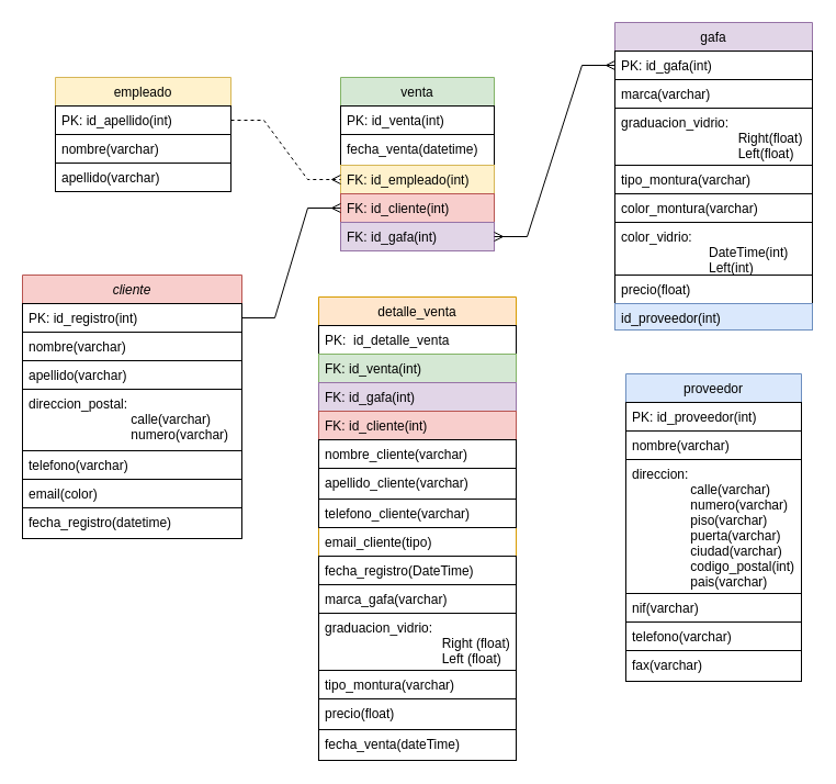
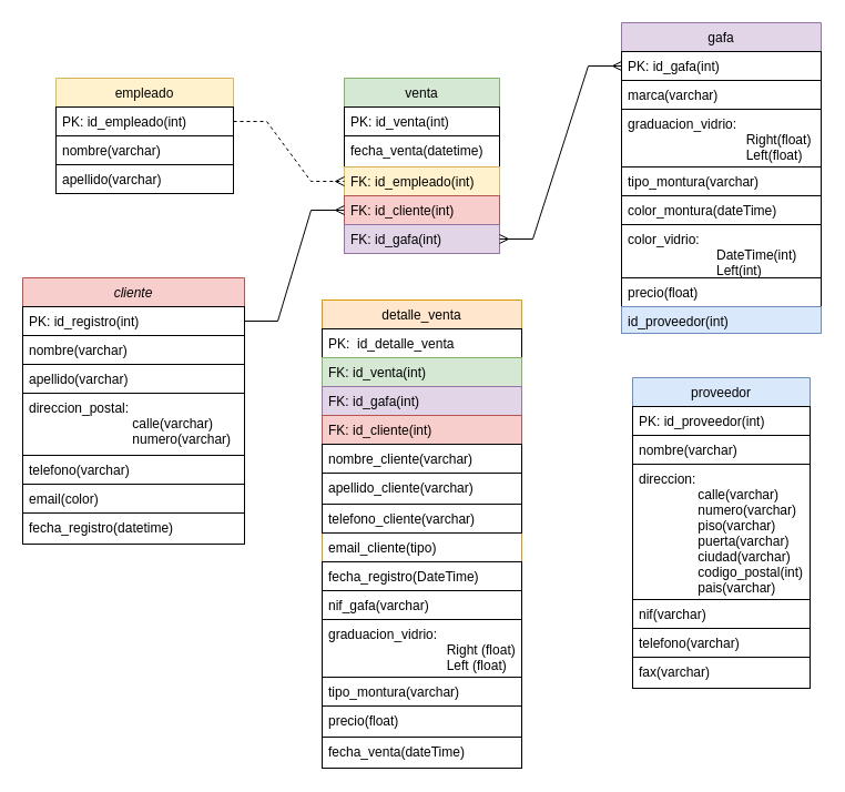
  <mxCell id="0" />
  <mxCell id="1" parent="0" />
  <mxCell id="2" value="cliente" style="swimlane;fontStyle=2;align=center;verticalAlign=top;childLayout=stackLayout;horizontal=1;startSize=26;horizontalStack=0;resizeParent=1;resizeLast=0;collapsible=1;marginBottom=0;rounded=0;shadow=0;strokeWidth=1;fillColor=#f8cecc;strokeColor=#b85450;" parent="1" vertex="1"><mxGeometry x="20" y="250" width="200" height="240" as="geometry"><mxRectangle x="230" y="140" width="160" height="26" as="alternateBounds" /></mxGeometry></mxCell>
  <mxCell id="3" value="PK: id_registro(int)" style="text;align=left;verticalAlign=top;spacingLeft=4;spacingRight=4;overflow=hidden;rotatable=0;points=[[0,0.5],[1,0.5]];portConstraint=eastwest;strokeColor=default;" parent="2" vertex="1"><mxGeometry y="26" width="200" height="26" as="geometry" /></mxCell>
  <mxCell id="4" value="nombre(varchar)" style="text;align=left;verticalAlign=top;spacingLeft=4;spacingRight=4;overflow=hidden;rotatable=0;points=[[0,0.5],[1,0.5]];portConstraint=eastwest;rounded=0;shadow=0;html=0;strokeColor=default;" parent="2" vertex="1"><mxGeometry y="52" width="200" height="26" as="geometry" /></mxCell>
  <mxCell id="5" value="apellido(varchar)" style="text;align=left;verticalAlign=top;spacingLeft=4;spacingRight=4;overflow=hidden;rotatable=0;points=[[0,0.5],[1,0.5]];portConstraint=eastwest;rounded=0;shadow=0;html=0;strokeColor=default;" parent="2" vertex="1"><mxGeometry y="78" width="200" height="26" as="geometry" /></mxCell>
  <mxCell id="6" value="direccion_postal:&#10;                            calle(varchar)&#10;                            numero(varchar)" style="text;align=left;verticalAlign=top;spacingLeft=4;spacingRight=4;overflow=hidden;rotatable=0;points=[[0,0.5],[1,0.5]];portConstraint=eastwest;rounded=0;shadow=0;html=0;strokeColor=default;" vertex="1" parent="2"><mxGeometry y="104" width="200" height="56" as="geometry" /></mxCell>
  <mxCell id="7" value="telefono(varchar)" style="text;align=left;verticalAlign=top;spacingLeft=4;spacingRight=4;overflow=hidden;rotatable=0;points=[[0,0.5],[1,0.5]];portConstraint=eastwest;rounded=0;shadow=0;html=0;strokeColor=default;" vertex="1" parent="2"><mxGeometry y="160" width="200" height="26" as="geometry" /></mxCell>
  <mxCell id="8" value="email(color)" style="text;align=left;verticalAlign=top;spacingLeft=4;spacingRight=4;overflow=hidden;rotatable=0;points=[[0,0.5],[1,0.5]];portConstraint=eastwest;rounded=0;shadow=0;html=0;strokeColor=default;" vertex="1" parent="2"><mxGeometry y="186" width="200" height="26" as="geometry" /></mxCell>
  <mxCell id="9" value="fecha_registro(datetime)" style="text;align=left;verticalAlign=top;spacingLeft=4;spacingRight=4;overflow=hidden;rotatable=0;points=[[0,0.5],[1,0.5]];portConstraint=eastwest;rounded=0;shadow=0;html=0;strokeColor=default;" vertex="1" parent="2"><mxGeometry y="212" width="200" height="28" as="geometry" /></mxCell>
  <mxCell id="10" value="empleado" style="swimlane;fontStyle=0;align=center;verticalAlign=top;childLayout=stackLayout;horizontal=1;startSize=26;horizontalStack=0;resizeParent=1;resizeLast=0;collapsible=1;marginBottom=0;rounded=0;shadow=0;strokeWidth=1;fillColor=#fff2cc;strokeColor=#d6b656;" parent="1" vertex="1"><mxGeometry x="50" y="70" width="160" height="104" as="geometry"><mxRectangle x="550" y="140" width="160" height="26" as="alternateBounds" /></mxGeometry></mxCell>
- <mxCell id="11" value="PK: id_apellido(int)" style="text;align=left;verticalAlign=top;spacingLeft=4;spacingRight=4;overflow=hidden;rotatable=0;points=[[0,0.5],[1,0.5]];portConstraint=eastwest;strokeColor=default;" parent="10" vertex="1"><mxGeometry y="26" width="160" height="26" as="geometry" /></mxCell>
+ <mxCell id="11" value="PK: id_empleado(int)" style="text;align=left;verticalAlign=top;spacingLeft=4;spacingRight=4;overflow=hidden;rotatable=0;points=[[0,0.5],[1,0.5]];portConstraint=eastwest;strokeColor=default;" parent="10" vertex="1"><mxGeometry y="26" width="160" height="26" as="geometry" /></mxCell>
  <mxCell id="12" value="nombre(varchar)" style="text;align=left;verticalAlign=top;spacingLeft=4;spacingRight=4;overflow=hidden;rotatable=0;points=[[0,0.5],[1,0.5]];portConstraint=eastwest;rounded=0;shadow=0;html=0;strokeColor=default;" parent="10" vertex="1"><mxGeometry y="52" width="160" height="26" as="geometry" /></mxCell>
  <mxCell id="13" value="apellido(varchar)" style="text;align=left;verticalAlign=top;spacingLeft=4;spacingRight=4;overflow=hidden;rotatable=0;points=[[0,0.5],[1,0.5]];portConstraint=eastwest;rounded=0;shadow=0;html=0;strokeColor=default;" parent="10" vertex="1"><mxGeometry y="78" width="160" height="26" as="geometry" /></mxCell>
  <mxCell id="14" value="gafa" style="swimlane;fontStyle=0;align=center;verticalAlign=top;childLayout=stackLayout;horizontal=1;startSize=26;horizontalStack=0;resizeParent=1;resizeLast=0;collapsible=1;marginBottom=0;rounded=0;shadow=0;strokeWidth=1;fillColor=#e1d5e7;strokeColor=#9673a6;" vertex="1" parent="1"><mxGeometry x="560" y="20" width="180" height="280" as="geometry"><mxRectangle x="550" y="140" width="160" height="26" as="alternateBounds" /></mxGeometry></mxCell>
  <mxCell id="15" value="PK: id_gafa(int)" style="text;align=left;verticalAlign=top;spacingLeft=4;spacingRight=4;overflow=hidden;rotatable=0;points=[[0,0.5],[1,0.5]];portConstraint=eastwest;strokeColor=default;" vertex="1" parent="14"><mxGeometry y="26" width="180" height="26" as="geometry" /></mxCell>
  <mxCell id="16" value="marca(varchar)" style="text;align=left;verticalAlign=top;spacingLeft=4;spacingRight=4;overflow=hidden;rotatable=0;points=[[0,0.5],[1,0.5]];portConstraint=eastwest;rounded=0;shadow=0;html=0;strokeColor=default;" vertex="1" parent="14"><mxGeometry y="52" width="180" height="26" as="geometry" /></mxCell>
  <mxCell id="17" value="graduacion_vidrio: &#10;                                Right(float)&#10;                                Left(float)" style="text;align=left;verticalAlign=top;spacingLeft=4;spacingRight=4;overflow=hidden;rotatable=0;points=[[0,0.5],[1,0.5]];portConstraint=eastwest;rounded=0;shadow=0;html=0;strokeColor=default;" vertex="1" parent="14"><mxGeometry y="78" width="180" height="52" as="geometry" /></mxCell>
  <mxCell id="18" value="tipo_montura(varchar)&#10; " style="text;align=left;verticalAlign=top;spacingLeft=4;spacingRight=4;overflow=hidden;rotatable=0;points=[[0,0.5],[1,0.5]];portConstraint=eastwest;rounded=0;shadow=0;html=0;strokeColor=default;" vertex="1" parent="14"><mxGeometry y="130" width="180" height="26" as="geometry" /></mxCell>
- <mxCell id="19" value="color_montura(varchar)" style="text;align=left;verticalAlign=top;spacingLeft=4;spacingRight=4;overflow=hidden;rotatable=0;points=[[0,0.5],[1,0.5]];portConstraint=eastwest;rounded=0;shadow=0;html=0;strokeColor=default;" vertex="1" parent="14"><mxGeometry y="156" width="180" height="26" as="geometry" /></mxCell>
+ <mxCell id="19" value="color_montura(dateTime)" style="text;align=left;verticalAlign=top;spacingLeft=4;spacingRight=4;overflow=hidden;rotatable=0;points=[[0,0.5],[1,0.5]];portConstraint=eastwest;rounded=0;shadow=0;html=0;strokeColor=default;" vertex="1" parent="14"><mxGeometry y="156" width="180" height="26" as="geometry" /></mxCell>
  <mxCell id="20" value="color_vidrio:&#10;                        DateTime(int)&#10;                        Left(int)" style="text;align=left;verticalAlign=top;spacingLeft=4;spacingRight=4;overflow=hidden;rotatable=0;points=[[0,0.5],[1,0.5]];portConstraint=eastwest;strokeColor=default;" vertex="1" parent="14"><mxGeometry y="182" width="180" height="48" as="geometry" /></mxCell>
  <mxCell id="21" value="precio(float)" style="text;align=left;verticalAlign=top;spacingLeft=4;spacingRight=4;overflow=hidden;rotatable=0;points=[[0,0.5],[1,0.5]];portConstraint=eastwest;strokeColor=default;" vertex="1" parent="14"><mxGeometry y="230" width="180" height="26" as="geometry" /></mxCell>
  <mxCell id="22" value="id_proveedor(int)" style="text;align=left;verticalAlign=top;spacingLeft=4;spacingRight=4;overflow=hidden;rotatable=0;points=[[0,0.5],[1,0.5]];portConstraint=eastwest;fillColor=#dae8fc;strokeColor=#6c8ebf;" vertex="1" parent="14"><mxGeometry y="256" width="180" height="24" as="geometry" /></mxCell>
  <mxCell id="23" value="proveedor" style="swimlane;fontStyle=0;align=center;verticalAlign=top;childLayout=stackLayout;horizontal=1;startSize=26;horizontalStack=0;resizeParent=1;resizeLast=0;collapsible=1;marginBottom=0;rounded=0;shadow=0;strokeWidth=1;fillColor=#dae8fc;strokeColor=#6c8ebf;" vertex="1" parent="1"><mxGeometry x="570" y="340" width="160" height="280" as="geometry"><mxRectangle x="550" y="140" width="160" height="26" as="alternateBounds" /></mxGeometry></mxCell>
  <mxCell id="24" value="PK: id_proveedor(int)" style="text;align=left;verticalAlign=top;spacingLeft=4;spacingRight=4;overflow=hidden;rotatable=0;points=[[0,0.5],[1,0.5]];portConstraint=eastwest;fillColor=none;strokeColor=default;" vertex="1" parent="23"><mxGeometry y="26" width="160" height="26" as="geometry" /></mxCell>
  <mxCell id="25" value="nombre(varchar)" style="text;align=left;verticalAlign=top;spacingLeft=4;spacingRight=4;overflow=hidden;rotatable=0;points=[[0,0.5],[1,0.5]];portConstraint=eastwest;rounded=0;shadow=0;html=0;strokeColor=default;" vertex="1" parent="23"><mxGeometry y="52" width="160" height="26" as="geometry" /></mxCell>
  <mxCell id="26" value="direccion:&#10;                calle(varchar)&#10;                numero(varchar)&#10;                piso(varchar)                &#10;                puerta(varchar)&#10;                ciudad(varchar)&#10;                codigo_postal(int)                &#10;                pais(varchar)" style="text;align=left;verticalAlign=top;spacingLeft=4;spacingRight=4;overflow=hidden;rotatable=0;points=[[0,0.5],[1,0.5]];portConstraint=eastwest;rounded=0;shadow=0;html=0;strokeColor=default;" vertex="1" parent="23"><mxGeometry y="78" width="160" height="122" as="geometry" /></mxCell>
  <mxCell id="27" value="nif(varchar)" style="text;align=left;verticalAlign=top;spacingLeft=4;spacingRight=4;overflow=hidden;rotatable=0;points=[[0,0.5],[1,0.5]];portConstraint=eastwest;strokeColor=default;" vertex="1" parent="23"><mxGeometry y="200" width="160" height="26" as="geometry" /></mxCell>
  <mxCell id="28" value="telefono(varchar)" style="text;align=left;verticalAlign=top;spacingLeft=4;spacingRight=4;overflow=hidden;rotatable=0;points=[[0,0.5],[1,0.5]];portConstraint=eastwest;rounded=0;shadow=0;html=0;strokeColor=default;" vertex="1" parent="23"><mxGeometry y="226" width="160" height="26" as="geometry" /></mxCell>
  <mxCell id="29" value="fax(varchar)" style="text;align=left;verticalAlign=top;spacingLeft=4;spacingRight=4;overflow=hidden;rotatable=0;points=[[0,0.5],[1,0.5]];portConstraint=eastwest;rounded=0;shadow=0;html=0;strokeColor=default;" vertex="1" parent="23"><mxGeometry y="252" width="160" height="28" as="geometry" /></mxCell>
  <mxCell id="30" value="venta" style="swimlane;fontStyle=0;align=center;verticalAlign=top;childLayout=stackLayout;horizontal=1;startSize=26;horizontalStack=0;resizeParent=1;resizeLast=0;collapsible=1;marginBottom=0;rounded=0;shadow=0;strokeWidth=1;fillColor=#d5e8d4;strokeColor=#82b366;" vertex="1" parent="1"><mxGeometry x="310" y="70" width="140" height="158" as="geometry"><mxRectangle x="550" y="140" width="160" height="26" as="alternateBounds" /></mxGeometry></mxCell>
  <mxCell id="31" value="PK: id_venta(int)" style="text;align=left;verticalAlign=top;spacingLeft=4;spacingRight=4;overflow=hidden;rotatable=0;points=[[0,0.5],[1,0.5]];portConstraint=eastwest;fillColor=none;strokeColor=default;" vertex="1" parent="30"><mxGeometry y="26" width="140" height="26" as="geometry" /></mxCell>
  <mxCell id="32" value="fecha_venta(datetime)" style="text;align=left;verticalAlign=top;spacingLeft=4;spacingRight=4;overflow=hidden;rotatable=0;points=[[0,0.5],[1,0.5]];portConstraint=eastwest;rounded=0;shadow=0;html=0;strokeColor=default;" vertex="1" parent="30"><mxGeometry y="52" width="140" height="28" as="geometry" /></mxCell>
  <mxCell id="33" value="FK: id_empleado(int)" style="text;align=left;verticalAlign=top;spacingLeft=4;spacingRight=4;overflow=hidden;rotatable=0;points=[[0,0.5],[1,0.5]];portConstraint=eastwest;rounded=0;shadow=0;html=0;strokeColor=#d6b656;fillColor=#fff2cc;" vertex="1" parent="30"><mxGeometry y="80" width="140" height="26" as="geometry" /></mxCell>
  <mxCell id="34" value="FK: id_cliente(int)" style="text;align=left;verticalAlign=top;spacingLeft=4;spacingRight=4;overflow=hidden;rotatable=0;points=[[0,0.5],[1,0.5]];portConstraint=eastwest;rounded=0;shadow=0;html=0;strokeColor=#b85450;fillColor=#f8cecc;" vertex="1" parent="30"><mxGeometry y="106" width="140" height="26" as="geometry" /></mxCell>
  <mxCell id="35" value="FK: id_gafa(int)" style="text;align=left;verticalAlign=top;spacingLeft=4;spacingRight=4;overflow=hidden;rotatable=0;points=[[0,0.5],[1,0.5]];portConstraint=eastwest;strokeColor=#9673a6;fillColor=#e1d5e7;" vertex="1" parent="30"><mxGeometry y="132" width="140" height="26" as="geometry" /></mxCell>
  <mxCell id="36" value="detalle_venta" style="swimlane;fontStyle=0;align=center;verticalAlign=top;childLayout=stackLayout;horizontal=1;startSize=26;horizontalStack=0;resizeParent=1;resizeLast=0;collapsible=1;marginBottom=0;rounded=0;shadow=0;strokeWidth=1;fillColor=#ffe6cc;strokeColor=#d79b00;" vertex="1" parent="1"><mxGeometry x="290" y="270" width="180" height="422" as="geometry"><mxRectangle x="550" y="140" width="160" height="26" as="alternateBounds" /></mxGeometry></mxCell>
  <mxCell id="37" value="PK:  id_detalle_venta" style="text;align=left;verticalAlign=top;spacingLeft=4;spacingRight=4;overflow=hidden;rotatable=0;points=[[0,0.5],[1,0.5]];portConstraint=eastwest;fillColor=none;strokeColor=default;" vertex="1" parent="36"><mxGeometry y="26" width="180" height="26" as="geometry" /></mxCell>
  <mxCell id="38" value="FK: id_venta(int)" style="text;align=left;verticalAlign=top;spacingLeft=4;spacingRight=4;overflow=hidden;rotatable=0;points=[[0,0.5],[1,0.5]];portConstraint=eastwest;fillColor=#d5e8d4;strokeColor=#82b366;" vertex="1" parent="36"><mxGeometry y="52" width="180" height="26" as="geometry" /></mxCell>
  <mxCell id="39" value="FK: id_gafa(int)" style="text;align=left;verticalAlign=top;spacingLeft=4;spacingRight=4;overflow=hidden;rotatable=0;points=[[0,0.5],[1,0.5]];portConstraint=eastwest;strokeColor=#9673a6;fillColor=#e1d5e7;" vertex="1" parent="36"><mxGeometry y="78" width="180" height="26" as="geometry" /></mxCell>
  <mxCell id="40" value="FK: id_cliente(int)" style="text;align=left;verticalAlign=top;spacingLeft=4;spacingRight=4;overflow=hidden;rotatable=0;points=[[0,0.5],[1,0.5]];portConstraint=eastwest;rounded=0;shadow=0;html=0;strokeColor=#b85450;fillColor=#f8cecc;" vertex="1" parent="36"><mxGeometry y="104" width="180" height="26" as="geometry" /></mxCell>
  <mxCell id="41" value="nombre_cliente(varchar)" style="text;align=left;verticalAlign=top;spacingLeft=4;spacingRight=4;overflow=hidden;rotatable=0;points=[[0,0.5],[1,0.5]];portConstraint=eastwest;fillColor=none;strokeColor=default;" vertex="1" parent="36"><mxGeometry y="130" width="180" height="26" as="geometry" /></mxCell>
  <mxCell id="42" value="apellido_cliente(varchar)" style="text;align=left;verticalAlign=top;spacingLeft=4;spacingRight=4;overflow=hidden;rotatable=0;points=[[0,0.5],[1,0.5]];portConstraint=eastwest;rounded=0;shadow=0;html=0;strokeColor=default;" vertex="1" parent="36"><mxGeometry y="156" width="180" height="28" as="geometry" /></mxCell>
  <mxCell id="43" value="telefono_cliente(varchar)" style="text;align=left;verticalAlign=top;spacingLeft=4;spacingRight=4;overflow=hidden;rotatable=0;points=[[0,0.5],[1,0.5]];portConstraint=eastwest;strokeColor=default;" vertex="1" parent="36"><mxGeometry y="184" width="180" height="26" as="geometry" /></mxCell>
  <mxCell id="44" value="email_cliente(tipo)" style="text;align=left;verticalAlign=top;spacingLeft=4;spacingRight=4;overflow=hidden;rotatable=0;points=[[0,0.5],[1,0.5]];portConstraint=eastwest;rounded=0;shadow=0;html=0;" vertex="1" parent="36"><mxGeometry y="210" width="180" height="26" as="geometry" /></mxCell>
  <mxCell id="45" value="fecha_registro(DateTime)" style="text;align=left;verticalAlign=top;spacingLeft=4;spacingRight=4;overflow=hidden;rotatable=0;points=[[0,0.5],[1,0.5]];portConstraint=eastwest;rounded=0;shadow=0;html=0;strokeColor=default;" vertex="1" parent="36"><mxGeometry y="236" width="180" height="26" as="geometry" /></mxCell>
- <mxCell id="46" value="marca_gafa(varchar)" style="text;align=left;verticalAlign=top;spacingLeft=4;spacingRight=4;overflow=hidden;rotatable=0;points=[[0,0.5],[1,0.5]];portConstraint=eastwest;strokeColor=default;" vertex="1" parent="36"><mxGeometry y="262" width="180" height="26" as="geometry" /></mxCell>
+ <mxCell id="46" value="nif_gafa(varchar)" style="text;align=left;verticalAlign=top;spacingLeft=4;spacingRight=4;overflow=hidden;rotatable=0;points=[[0,0.5],[1,0.5]];portConstraint=eastwest;strokeColor=default;" vertex="1" parent="36"><mxGeometry y="262" width="180" height="26" as="geometry" /></mxCell>
  <mxCell id="47" value="graduacion_vidrio: &#10;                                Right (float)&#10;                                Left (float)" style="text;align=left;verticalAlign=top;spacingLeft=4;spacingRight=4;overflow=hidden;rotatable=0;points=[[0,0.5],[1,0.5]];portConstraint=eastwest;rounded=0;shadow=0;html=0;strokeColor=default;" vertex="1" parent="36"><mxGeometry y="288" width="180" height="52" as="geometry" /></mxCell>
  <mxCell id="48" value="tipo_montura(varchar)" style="text;align=left;verticalAlign=top;spacingLeft=4;spacingRight=4;overflow=hidden;rotatable=0;points=[[0,0.5],[1,0.5]];portConstraint=eastwest;fillColor=none;strokeColor=default;" vertex="1" parent="36"><mxGeometry y="340" width="180" height="26" as="geometry" /></mxCell>
  <mxCell id="49" value="precio(float)" style="text;align=left;verticalAlign=top;spacingLeft=4;spacingRight=4;overflow=hidden;rotatable=0;points=[[0,0.5],[1,0.5]];portConstraint=eastwest;rounded=0;shadow=0;html=0;strokeColor=default;" vertex="1" parent="36"><mxGeometry y="366" width="180" height="28" as="geometry" /></mxCell>
  <mxCell id="50" value="fecha_venta(dateTime)" style="text;align=left;verticalAlign=top;spacingLeft=4;spacingRight=4;overflow=hidden;rotatable=0;points=[[0,0.5],[1,0.5]];portConstraint=eastwest;fillColor=none;strokeColor=default;" vertex="1" parent="36"><mxGeometry y="394" width="180" height="28" as="geometry" /></mxCell>
  <mxCell id="51" value="" style="edgeStyle=entityRelationEdgeStyle;fontSize=12;html=1;endArrow=ERmany;rounded=0;exitX=1;exitY=0.5;exitDx=0;exitDy=0;entryX=0;entryY=0.5;entryDx=0;entryDy=0;dashed=1;" edge="1" parent="1" source="11" target="33"><mxGeometry width="100" height="100" relative="1" as="geometry"><mxPoint x="230" y="140" as="sourcePoint" /><mxPoint x="330" y="40" as="targetPoint" /></mxGeometry></mxCell>
  <mxCell id="52" value="" style="edgeStyle=entityRelationEdgeStyle;fontSize=12;html=1;endArrow=ERmany;rounded=0;exitX=1;exitY=0.5;exitDx=0;exitDy=0;entryX=0;entryY=0.5;entryDx=0;entryDy=0;" edge="1" parent="1" source="3" target="34"><mxGeometry width="100" height="100" relative="1" as="geometry"><mxPoint x="380" y="370" as="sourcePoint" /><mxPoint x="480" y="270" as="targetPoint" /></mxGeometry></mxCell>
  <mxCell id="53" value="" style="edgeStyle=entityRelationEdgeStyle;fontSize=12;html=1;endArrow=ERmany;startArrow=ERmany;rounded=0;exitX=1;exitY=0.5;exitDx=0;exitDy=0;entryX=0;entryY=0.5;entryDx=0;entryDy=0;" edge="1" parent="1" source="35" target="15"><mxGeometry width="100" height="100" relative="1" as="geometry"><mxPoint x="380" y="310" as="sourcePoint" /><mxPoint x="480" y="210" as="targetPoint" /></mxGeometry></mxCell>
